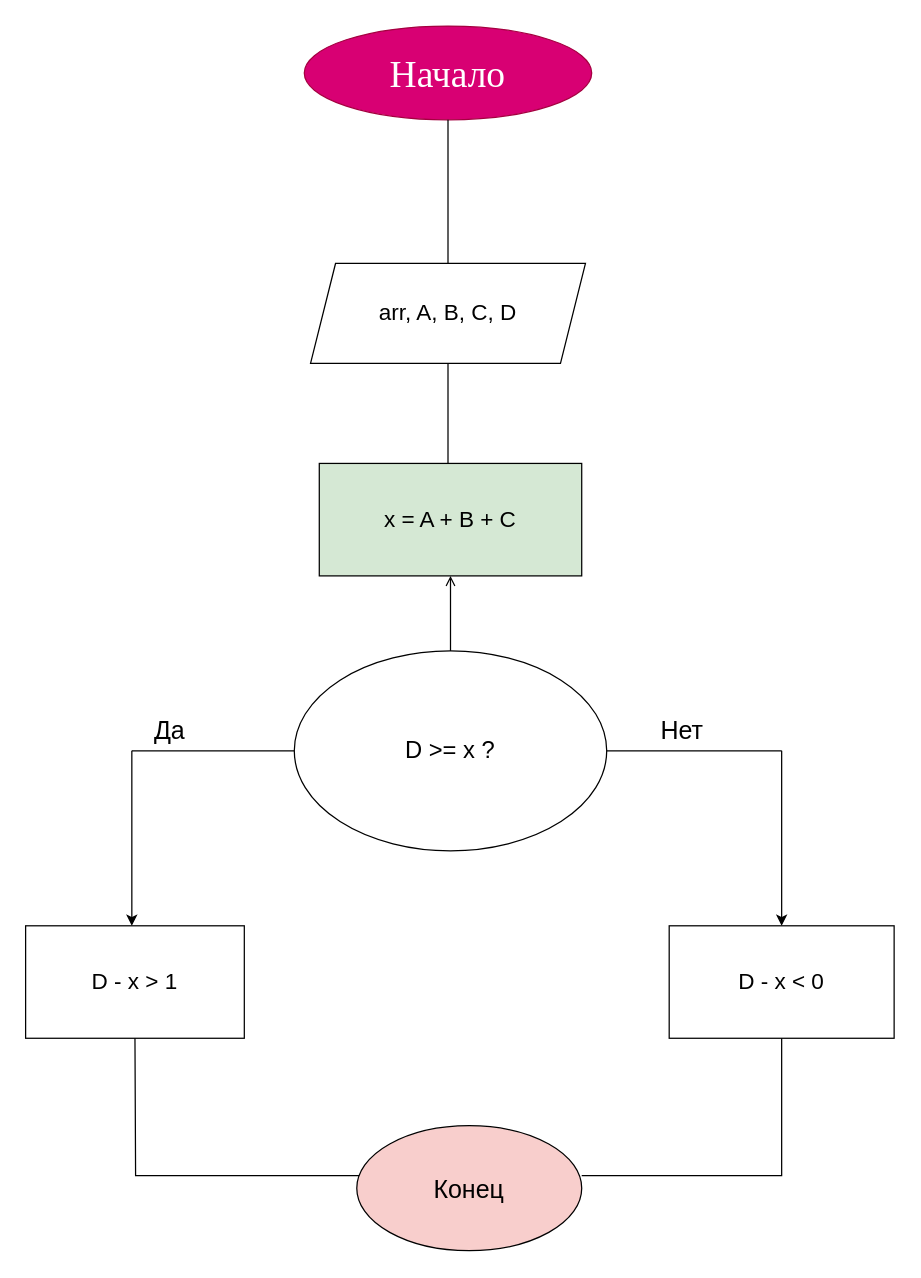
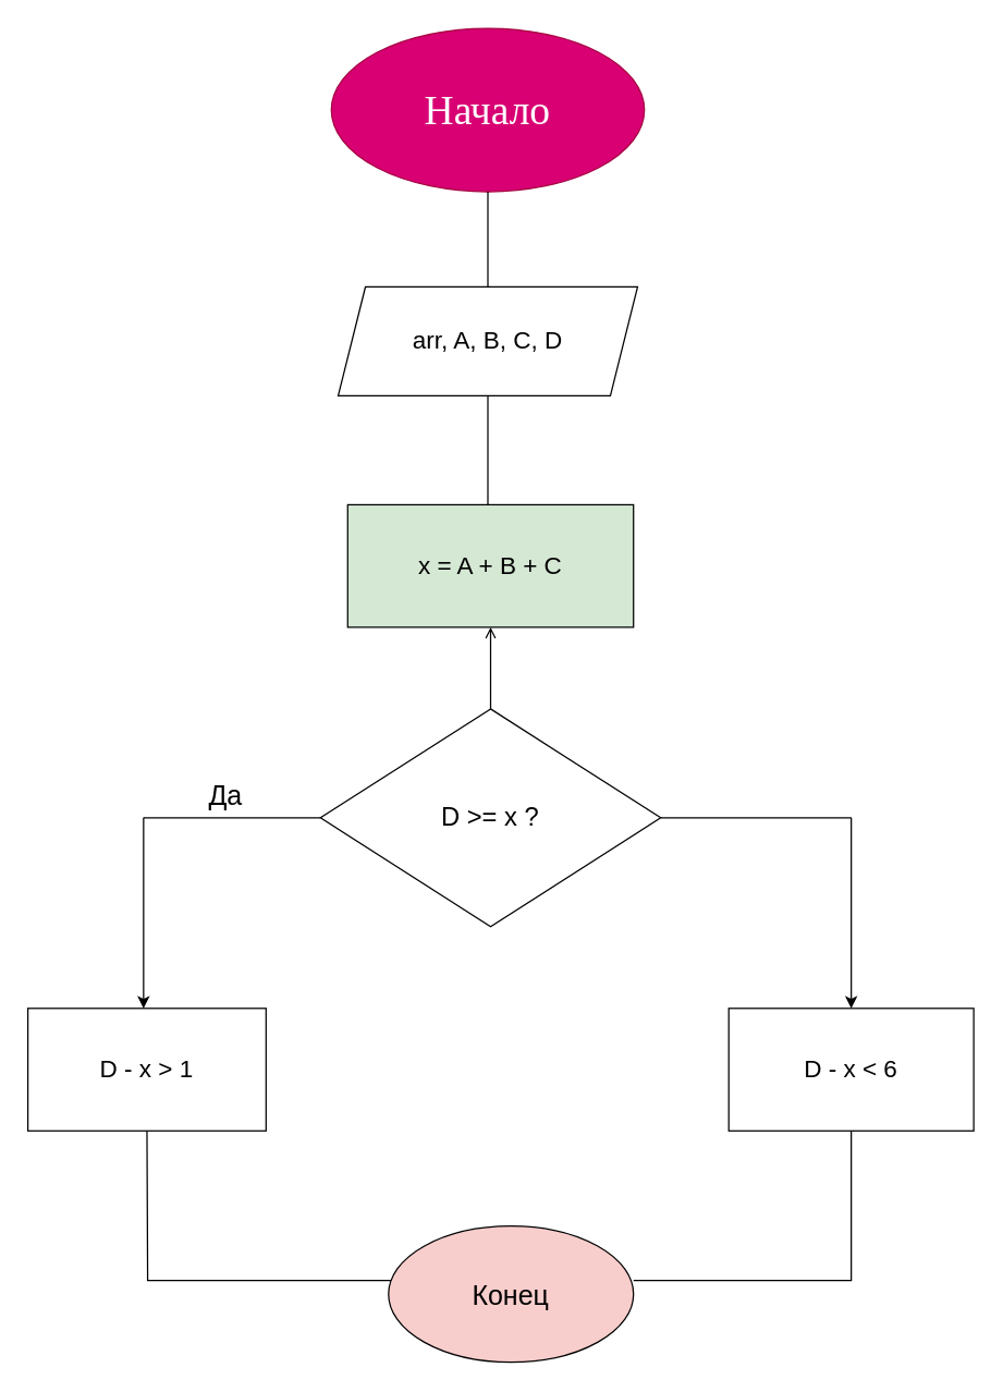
  <mxCell id="0" />
  <mxCell id="1" parent="0" />
- <mxCell id="2" value="&lt;font style=&quot;font-size: 30px;&quot;&gt;Начало&lt;/font&gt;" style="ellipse;whiteSpace=wrap;html=1;fillColor=#d80073;fontColor=#ffffff;strokeColor=#A50040;fontFamily=Times New Roman;" vertex="1" parent="1"><mxGeometry x="243" y="20" width="230" height="75" as="geometry" /></mxCell>
+ <mxCell id="2" value="&lt;font style=&quot;font-size: 30px;&quot;&gt;Начало&lt;/font&gt;" style="ellipse;whiteSpace=wrap;html=1;fillColor=#d80073;fontColor=#ffffff;strokeColor=#A50040;fontFamily=Times New Roman;" vertex="1" parent="1"><mxGeometry x="243" y="20" width="230" height="120" as="geometry" /></mxCell>
  <mxCell id="3" value="&lt;font style=&quot;font-size: 18px;&quot;&gt;arr, A, B, C, D&lt;/font&gt;" style="shape=parallelogram;perimeter=parallelogramPerimeter;whiteSpace=wrap;html=1;fixedSize=1;" vertex="1" parent="1"><mxGeometry x="248" y="210" width="220" height="80" as="geometry" /></mxCell>
  <mxCell id="4" value="" style="endArrow=none;html=1;rounded=0;entryX=0.5;entryY=1;entryDx=0;entryDy=0;" edge="1" parent="1" target="2"><mxGeometry width="50" height="50" relative="1" as="geometry"><mxPoint x="358" y="210" as="sourcePoint" /><mxPoint x="405" y="420" as="targetPoint" /></mxGeometry></mxCell>
  <mxCell id="5" value="" style="endArrow=none;html=1;rounded=0;entryX=0.5;entryY=1;entryDx=0;entryDy=0;" edge="1" parent="1" target="3"><mxGeometry width="50" height="50" relative="1" as="geometry"><mxPoint x="358" y="370" as="sourcePoint" /><mxPoint x="405" y="420" as="targetPoint" /></mxGeometry></mxCell>
  <mxCell id="6" value="&lt;font style=&quot;font-size: 18px;&quot;&gt;x = A + B + C&lt;/font&gt;" style="rounded=0;whiteSpace=wrap;html=1;fillColor=#d5e8d4;" vertex="1" parent="1"><mxGeometry x="255" y="370" width="210" height="90" as="geometry" /></mxCell>
- <mxCell id="7" value="&lt;font style=&quot;font-size: 19px;&quot;&gt;D &amp;gt;= x ?&lt;/font&gt;" style="ellipse;whiteSpace=wrap;html=1;" vertex="1" parent="1"><mxGeometry x="235" y="520" width="250" height="160" as="geometry" /></mxCell>
+ <mxCell id="7" value="&lt;font style=&quot;font-size: 19px;&quot;&gt;D &amp;gt;= x ?&lt;/font&gt;" style="rhombus;whiteSpace=wrap;html=1;" vertex="1" parent="1"><mxGeometry x="235" y="520" width="250" height="160" as="geometry" /></mxCell>
  <mxCell id="8" value="" style="endArrow=none;html=1;rounded=0;entryX=0;entryY=0.5;entryDx=0;entryDy=0;" edge="1" parent="1" target="7"><mxGeometry width="50" height="50" relative="1" as="geometry"><mxPoint x="105" y="600" as="sourcePoint" /><mxPoint x="295" y="770" as="targetPoint" /></mxGeometry></mxCell>
  <mxCell id="9" value="" style="endArrow=none;html=1;rounded=0;entryX=1;entryY=0.5;entryDx=0;entryDy=0;" edge="1" parent="1" target="7"><mxGeometry width="50" height="50" relative="1" as="geometry"><mxPoint x="625" y="600" as="sourcePoint" /><mxPoint x="295" y="770" as="targetPoint" /></mxGeometry></mxCell>
  <mxCell id="10" value="" style="endArrow=classic;html=1;rounded=0;" edge="1" parent="1"><mxGeometry width="50" height="50" relative="1" as="geometry"><mxPoint x="105" y="600" as="sourcePoint" /><mxPoint x="105" y="740" as="targetPoint" /></mxGeometry></mxCell>
  <mxCell id="11" value="" style="endArrow=classic;html=1;rounded=0;" edge="1" parent="1"><mxGeometry width="50" height="50" relative="1" as="geometry"><mxPoint x="625" y="600" as="sourcePoint" /><mxPoint x="625" y="740" as="targetPoint" /></mxGeometry></mxCell>
  <mxCell id="12" value="" style="endArrow=open;html=1;rounded=0;entryX=0.5;entryY=1;entryDx=0;entryDy=0;" edge="1" parent="1" source="7" target="6"><mxGeometry width="50" height="50" relative="1" as="geometry"><mxPoint x="245" y="820" as="sourcePoint" /><mxPoint x="295" y="770" as="targetPoint" /></mxGeometry></mxCell>
- <mxCell id="13" value="&lt;font style=&quot;font-size: 20px;&quot;&gt;Да&lt;/font&gt;" style="text;html=1;align=center;verticalAlign=middle;resizable=0;points=[];autosize=1;strokeColor=none;fillColor=none;" vertex="1" parent="1"><mxGeometry x="110" y="563" width="50" height="40" as="geometry" /></mxCell>
- <mxCell id="14" value="&lt;span style=&quot;font-size: 20px;&quot;&gt;Нет&lt;/span&gt;" style="text;html=1;align=center;verticalAlign=middle;resizable=0;points=[];autosize=1;strokeColor=none;fillColor=none;" vertex="1" parent="1"><mxGeometry x="515" y="563" width="60" height="40" as="geometry" /></mxCell>
+ <mxCell id="13" value="&lt;font style=&quot;font-size: 20px;&quot;&gt;Да&lt;/font&gt;" style="text;html=1;align=center;verticalAlign=middle;resizable=0;points=[];autosize=1;strokeColor=none;fillColor=none;" vertex="1" parent="1"><mxGeometry x="140" y="563" width="50" height="40" as="geometry" /></mxCell>
  <mxCell id="15" value="&lt;font style=&quot;font-size: 18px;&quot;&gt;D - x &amp;gt; 1&lt;/font&gt;" style="rounded=0;whiteSpace=wrap;html=1;" vertex="1" parent="1"><mxGeometry x="20" y="740" width="175" height="90" as="geometry" /></mxCell>
- <mxCell id="16" value="&lt;font style=&quot;font-size: 18px;&quot;&gt;D - x &amp;lt; 0&lt;/font&gt;" style="rounded=0;whiteSpace=wrap;html=1;" vertex="1" parent="1"><mxGeometry x="535" y="740" width="180" height="90" as="geometry" /></mxCell>
+ <mxCell id="16" value="&lt;font style=&quot;font-size: 18px;&quot;&gt;D - x &amp;lt; 6&lt;/font&gt;" style="rounded=0;whiteSpace=wrap;html=1;" vertex="1" parent="1"><mxGeometry x="535" y="740" width="180" height="90" as="geometry" /></mxCell>
  <mxCell id="17" value="" style="endArrow=none;html=1;rounded=0;exitX=0.5;exitY=1;exitDx=0;exitDy=0;" edge="1" parent="1" source="15"><mxGeometry width="50" height="50" relative="1" as="geometry"><mxPoint x="245" y="770" as="sourcePoint" /><mxPoint x="305" y="940" as="targetPoint" /><Array as="points"><mxPoint x="108" y="940" /><mxPoint x="265" y="940" /></Array></mxGeometry></mxCell>
  <mxCell id="18" value="" style="endArrow=none;html=1;rounded=0;" edge="1" parent="1" target="16"><mxGeometry width="50" height="50" relative="1" as="geometry"><mxPoint x="465" y="940" as="sourcePoint" /><mxPoint x="295" y="720" as="targetPoint" /><Array as="points"><mxPoint x="625" y="940" /></Array></mxGeometry></mxCell>
  <mxCell id="19" value="&lt;font style=&quot;font-size: 20px;&quot;&gt;Конец&lt;/font&gt;" style="ellipse;whiteSpace=wrap;html=1;fillColor=#f8cecc;" vertex="1" parent="1"><mxGeometry x="285" y="900" width="180" height="100" as="geometry" /></mxCell>
